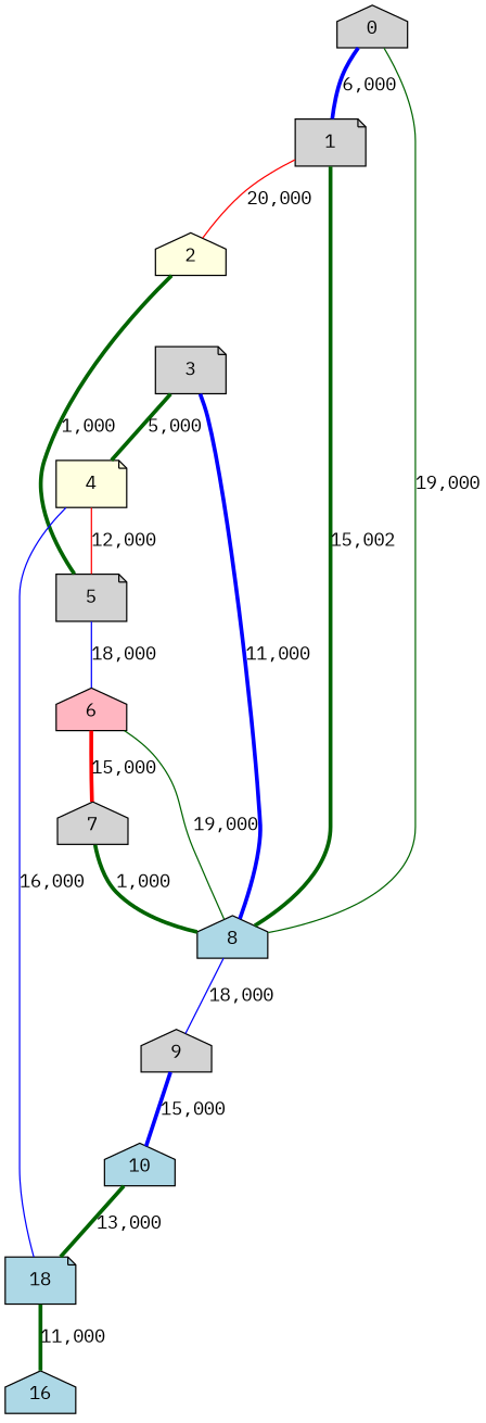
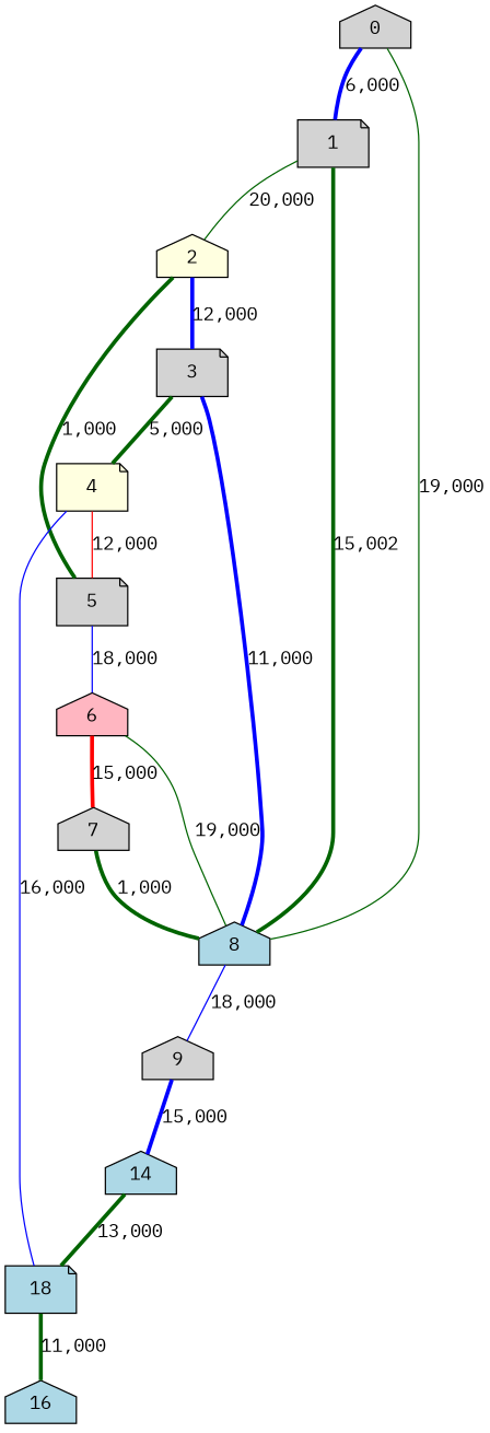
  graph {
    fontname="IBM Plex Mono"
    fontsize=10
    splines=true
    node [fillcolor=lightgrey fontname="IBM Plex Mono" shape=house style=filled]
    edge [color=darkgreen fontname="IBM Plex Mono" penwidth=3]
    1 [shape=note]
    0
    8 [fillcolor=lightblue]
    2 [fillcolor=lightyellow]
    9
    3 [shape=note]
    5 [shape=note]
    4 [fillcolor=lightyellow shape=note]
    6 [fillcolor=lightpink]
    n10 [fillcolor=lightblue label=18 shape=note]
    n11 [fillcolor=lightblue label=16]
    7
-   10 [fillcolor=lightblue]
+   10 [fillcolor=lightblue label=14]
    1 -- 8 [label="15,002"]
-   1 -- 2 [color=red label="20,000" penwidth=""]
+   1 -- 2 [label="20,000" penwidth=""]
    0 -- 1 [color=blue label="6,000"]
    0 -- 8 [label="19,000" penwidth=""]
    8 -- 9 [color=blue label="18,000" penwidth=""]
+   2 -- 3 [color=blue label="12,000"]
    2 -- 5 [label="1,000"]
    9 -- 10 [color=blue label="15,000"]
    3 -- 8 [color=blue label="11,000"]
    3 -- 4 [label="5,000"]
    5 -- 6 [color=blue label="18,000" penwidth=""]
    4 -- 5 [color=red label="12,000" penwidth=""]
    4 -- n10 [color=blue label="16,000" penwidth=""]
    6 -- 8 [label="19,000" penwidth=""]
    6 -- 7 [color=red label="15,000"]
    n10 -- n11 [label="11,000"]
    7 -- 8 [label="1,000"]
    10 -- n10 [label="13,000"]
  }
